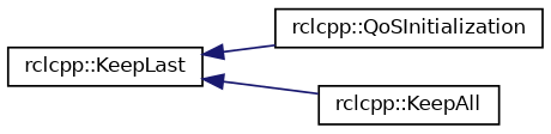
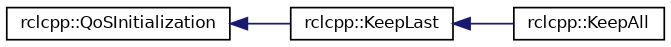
  digraph {
    rankdir=LR
    node [color=black fillcolor=white fontname=Helvetica fontsize=10 shape=record style=filled]
    edge [color=midnightblue dir=back fontname=Helvetica fontsize=10 labelfontname=Helvetica labelfontsize=10 style=solid]
    n1 [height=0.2 label="rclcpp::QoSInitialization" width=0.4]
    n2 [height=0.2 label="rclcpp::KeepLast" width=0.4]
    n3 [height=0.2 label="rclcpp::KeepAll" width=0.4]
-   n2 -> n1
+   n1 -> n2
    n2 -> n3
  }
